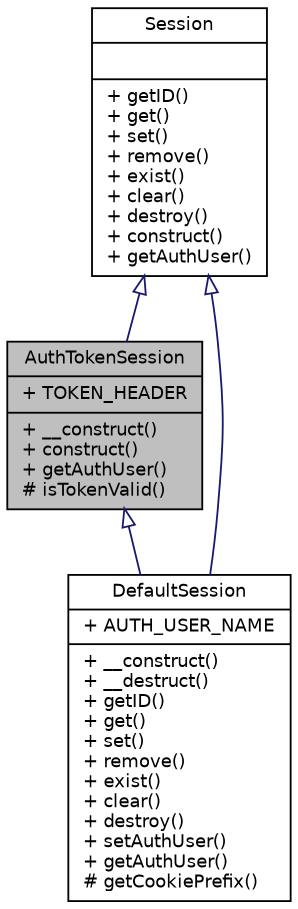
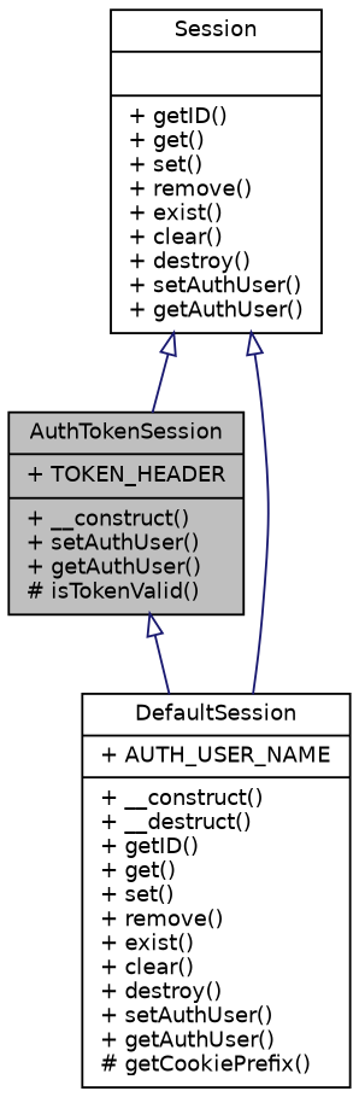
  digraph {
    node [color=black fillcolor=white fontname=Helvetica fontsize=10 shape=record style=filled]
    edge [arrowtail=onormal color=midnightblue dir=back fontname=Helvetica fontsize=10 labelfontname=Helvetica labelfontsize=10 style=solid]
-   n1 [fillcolor=grey75 fontcolor=black height=0.2 label="{AuthTokenSession\n|+ TOKEN_HEADER\l|+ __construct()\l+ construct()\l+ getAuthUser()\l# isTokenValid()\l}" width=0.4]
+   n1 [fillcolor=grey75 fontcolor=black height=0.2 label="{AuthTokenSession\n|+ TOKEN_HEADER\l|+ __construct()\l+ setAuthUser()\l+ getAuthUser()\l# isTokenValid()\l}" width=0.4]
    n2 [height=0.2 label="{DefaultSession\n|+ AUTH_USER_NAME\l|+ __construct()\l+ __destruct()\l+ getID()\l+ get()\l+ set()\l+ remove()\l+ exist()\l+ clear()\l+ destroy()\l+ setAuthUser()\l+ getAuthUser()\l# getCookiePrefix()\l}" width=0.4]
-   n3 [height=0.2 label="{Session\n||+ getID()\l+ get()\l+ set()\l+ remove()\l+ exist()\l+ clear()\l+ destroy()\l+ construct()\l+ getAuthUser()\l}" width=0.4]
+   n3 [height=0.2 label="{Session\n||+ getID()\l+ get()\l+ set()\l+ remove()\l+ exist()\l+ clear()\l+ destroy()\l+ setAuthUser()\l+ getAuthUser()\l}" width=0.4]
    n1 -> n2
    n3 -> n1
    n3 -> n2
  }
